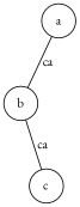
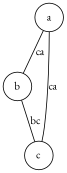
  graph {
    d2tfigpreamble="\tikzstyle{mystyle}=[fill=blue!20]"
    fontname="EB Garamond"
    mindist=0.5
    node [fontname="EB Garamond" shape=circle]
    edge [fontname="EB Garamond" lblstyle=mystyle]
    a
    b
    c
    a -- b [label=ca]
-   b -- c [label=ca]
+   b -- c [label=bc]
+   c -- a [label=ca]
  }
